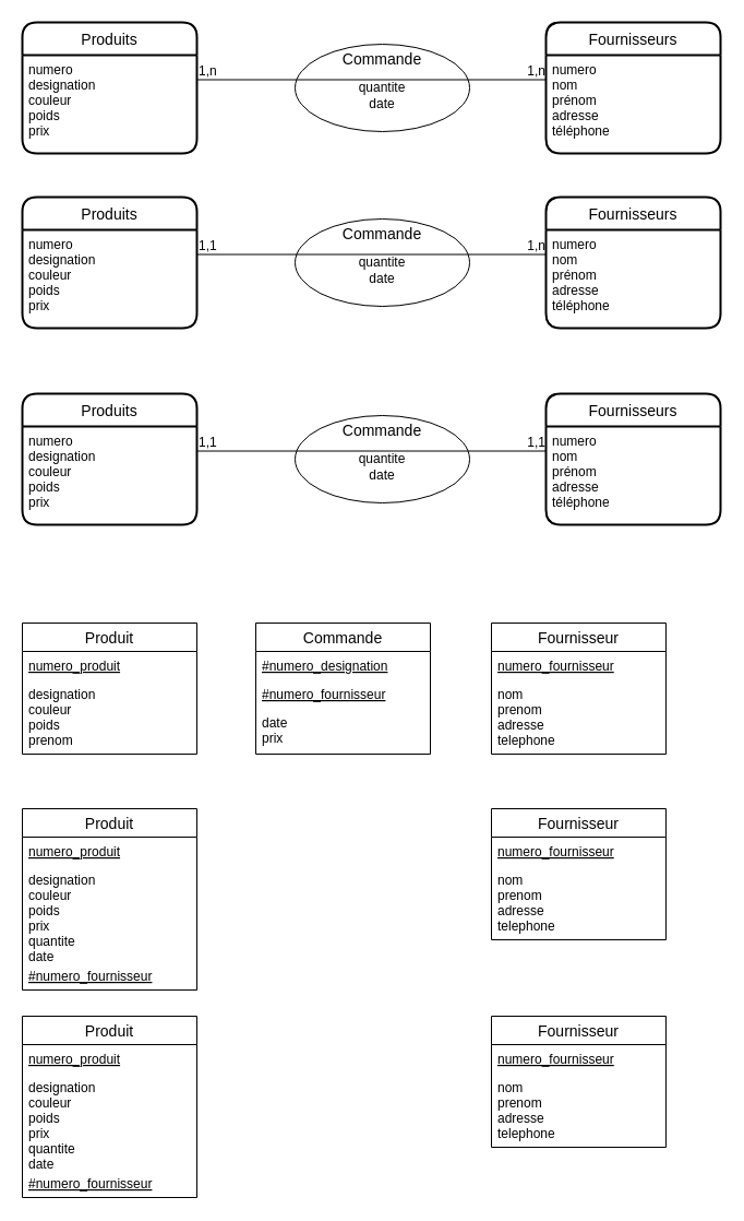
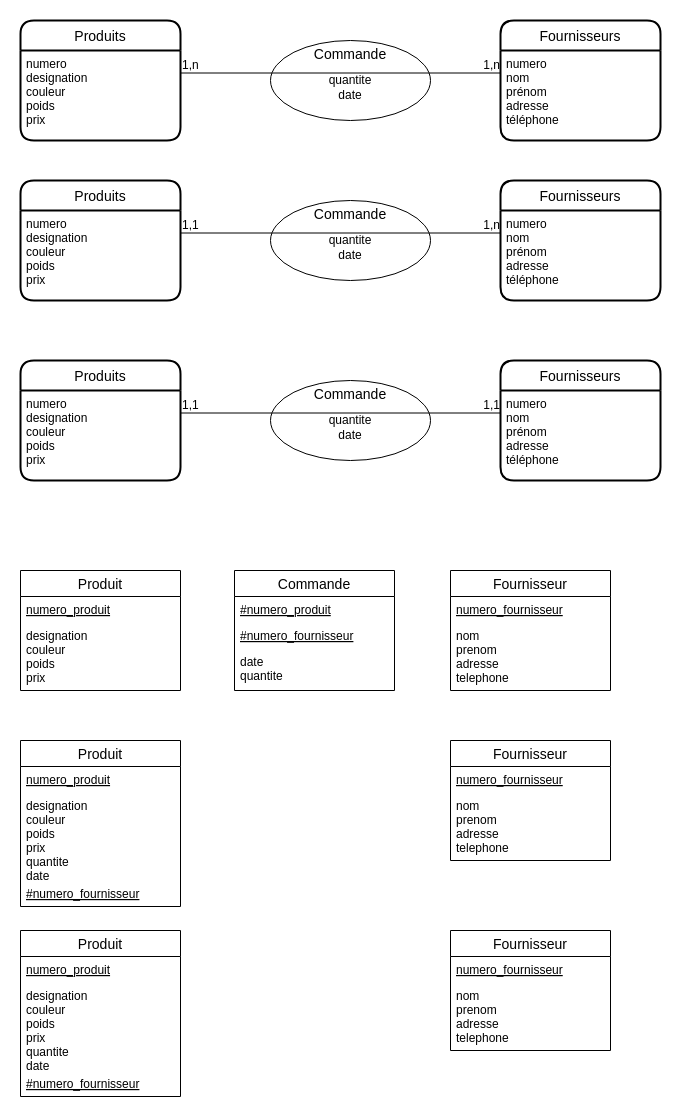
  <mxCell id="0" />
  <mxCell id="1" parent="0" />
  <mxCell id="2" value="Fournisseurs" style="swimlane;childLayout=stackLayout;horizontal=1;startSize=30;horizontalStack=0;rounded=1;fontSize=14;fontStyle=0;strokeWidth=2;resizeParent=0;resizeLast=1;shadow=0;dashed=0;align=center;" parent="1" vertex="1"><mxGeometry x="500" y="20" width="160" height="120" as="geometry" /></mxCell>
  <mxCell id="3" value="numero&#10;nom&#10;prénom&#10;adresse&#10;téléphone" style="align=left;strokeColor=none;fillColor=none;spacingLeft=4;fontSize=12;verticalAlign=top;resizable=0;rotatable=0;part=1;" parent="2" vertex="1"><mxGeometry y="30" width="160" height="90" as="geometry" /></mxCell>
  <mxCell id="4" value="Produits" style="swimlane;childLayout=stackLayout;horizontal=1;startSize=30;horizontalStack=0;rounded=1;fontSize=14;fontStyle=0;strokeWidth=2;resizeParent=0;resizeLast=1;shadow=0;dashed=0;align=center;" parent="1" vertex="1"><mxGeometry x="20" y="20" width="160" height="120" as="geometry" /></mxCell>
  <mxCell id="5" value="numero&#10;designation&#10;couleur&#10;poids&#10;prix" style="align=left;strokeColor=none;fillColor=none;spacingLeft=4;fontSize=12;verticalAlign=top;resizable=0;rotatable=0;part=1;" parent="4" vertex="1"><mxGeometry y="30" width="160" height="90" as="geometry" /></mxCell>
  <mxCell id="6" value="Produit" style="swimlane;fontStyle=0;childLayout=stackLayout;horizontal=1;startSize=26;horizontalStack=0;resizeParent=1;resizeParentMax=0;resizeLast=0;collapsible=1;marginBottom=0;align=center;fontSize=14;" parent="1" vertex="1"><mxGeometry x="20" y="570" width="160" height="120" as="geometry" /></mxCell>
  <mxCell id="7" value="numero_produit" style="text;strokeColor=none;fillColor=none;spacingLeft=4;spacingRight=4;overflow=hidden;rotatable=0;points=[[0,0.5],[1,0.5]];portConstraint=eastwest;fontSize=12;fontStyle=4" parent="6" vertex="1"><mxGeometry y="26" width="160" height="26" as="geometry" /></mxCell>
- <mxCell id="8" value="designation&#10;couleur&#10;poids&#10;prenom&#10;" style="text;strokeColor=none;fillColor=none;spacingLeft=4;spacingRight=4;overflow=hidden;rotatable=0;points=[[0,0.5],[1,0.5]];portConstraint=eastwest;fontSize=12;" parent="6" vertex="1"><mxGeometry y="52" width="160" height="68" as="geometry" /></mxCell>
+ <mxCell id="8" value="designation&#10;couleur&#10;poids&#10;prix&#10;" style="text;strokeColor=none;fillColor=none;spacingLeft=4;spacingRight=4;overflow=hidden;rotatable=0;points=[[0,0.5],[1,0.5]];portConstraint=eastwest;fontSize=12;" parent="6" vertex="1"><mxGeometry y="52" width="160" height="68" as="geometry" /></mxCell>
  <mxCell id="9" value="Commande" style="swimlane;fontStyle=0;childLayout=stackLayout;horizontal=1;startSize=26;horizontalStack=0;resizeParent=1;resizeParentMax=0;resizeLast=0;collapsible=1;marginBottom=0;align=center;fontSize=14;" parent="1" vertex="1"><mxGeometry x="234" y="570" width="160" height="120" as="geometry" /></mxCell>
- <mxCell id="10" value="#numero_designation" style="text;strokeColor=none;fillColor=none;spacingLeft=4;spacingRight=4;overflow=hidden;rotatable=0;points=[[0,0.5],[1,0.5]];portConstraint=eastwest;fontSize=12;fontStyle=4" parent="9" vertex="1"><mxGeometry y="26" width="160" height="26" as="geometry" /></mxCell>
+ <mxCell id="10" value="#numero_produit" style="text;strokeColor=none;fillColor=none;spacingLeft=4;spacingRight=4;overflow=hidden;rotatable=0;points=[[0,0.5],[1,0.5]];portConstraint=eastwest;fontSize=12;fontStyle=4" parent="9" vertex="1"><mxGeometry y="26" width="160" height="26" as="geometry" /></mxCell>
  <mxCell id="11" value="#numero_fournisseur" style="text;strokeColor=none;fillColor=none;spacingLeft=4;spacingRight=4;overflow=hidden;rotatable=0;points=[[0,0.5],[1,0.5]];portConstraint=eastwest;fontSize=12;fontStyle=4" parent="9" vertex="1"><mxGeometry y="52" width="160" height="26" as="geometry" /></mxCell>
- <mxCell id="12" value="date&#10;prix" style="text;strokeColor=none;fillColor=none;spacingLeft=4;spacingRight=4;overflow=hidden;rotatable=0;points=[[0,0.5],[1,0.5]];portConstraint=eastwest;fontSize=12;" parent="9" vertex="1"><mxGeometry y="78" width="160" height="42" as="geometry" /></mxCell>
+ <mxCell id="12" value="date&#10;quantite" style="text;strokeColor=none;fillColor=none;spacingLeft=4;spacingRight=4;overflow=hidden;rotatable=0;points=[[0,0.5],[1,0.5]];portConstraint=eastwest;fontSize=12;" parent="9" vertex="1"><mxGeometry y="78" width="160" height="42" as="geometry" /></mxCell>
  <mxCell id="13" value="Fournisseur" style="swimlane;fontStyle=0;childLayout=stackLayout;horizontal=1;startSize=26;horizontalStack=0;resizeParent=1;resizeParentMax=0;resizeLast=0;collapsible=1;marginBottom=0;align=center;fontSize=14;" parent="1" vertex="1"><mxGeometry x="450" y="570" width="160" height="120" as="geometry" /></mxCell>
  <mxCell id="14" value="numero_fournisseur" style="text;strokeColor=none;fillColor=none;spacingLeft=4;spacingRight=4;overflow=hidden;rotatable=0;points=[[0,0.5],[1,0.5]];portConstraint=eastwest;fontSize=12;fontStyle=4" parent="13" vertex="1"><mxGeometry y="26" width="160" height="26" as="geometry" /></mxCell>
  <mxCell id="15" value="nom&#10;prenom&#10;adresse&#10;telephone" style="text;strokeColor=none;fillColor=none;spacingLeft=4;spacingRight=4;overflow=hidden;rotatable=0;points=[[0,0.5],[1,0.5]];portConstraint=eastwest;fontSize=12;" parent="13" vertex="1"><mxGeometry y="52" width="160" height="68" as="geometry" /></mxCell>
  <mxCell id="16" value="Fournisseurs" style="swimlane;childLayout=stackLayout;horizontal=1;startSize=30;horizontalStack=0;rounded=1;fontSize=14;fontStyle=0;strokeWidth=2;resizeParent=0;resizeLast=1;shadow=0;dashed=0;align=center;" parent="1" vertex="1"><mxGeometry x="500" y="180" width="160" height="120" as="geometry" /></mxCell>
  <mxCell id="17" value="numero&#10;nom&#10;prénom&#10;adresse&#10;téléphone" style="align=left;strokeColor=none;fillColor=none;spacingLeft=4;fontSize=12;verticalAlign=top;resizable=0;rotatable=0;part=1;" parent="16" vertex="1"><mxGeometry y="30" width="160" height="90" as="geometry" /></mxCell>
  <mxCell id="18" value="Produits" style="swimlane;childLayout=stackLayout;horizontal=1;startSize=30;horizontalStack=0;rounded=1;fontSize=14;fontStyle=0;strokeWidth=2;resizeParent=0;resizeLast=1;shadow=0;dashed=0;align=center;" parent="1" vertex="1"><mxGeometry x="20" y="180" width="160" height="120" as="geometry" /></mxCell>
  <mxCell id="19" value="numero&#10;designation&#10;couleur&#10;poids&#10;prix" style="align=left;strokeColor=none;fillColor=none;spacingLeft=4;fontSize=12;verticalAlign=top;resizable=0;rotatable=0;part=1;" parent="18" vertex="1"><mxGeometry y="30" width="160" height="90" as="geometry" /></mxCell>
  <mxCell id="20" value="Fournisseurs" style="swimlane;childLayout=stackLayout;horizontal=1;startSize=30;horizontalStack=0;rounded=1;fontSize=14;fontStyle=0;strokeWidth=2;resizeParent=0;resizeLast=1;shadow=0;dashed=0;align=center;" parent="1" vertex="1"><mxGeometry x="500" y="360" width="160" height="120" as="geometry" /></mxCell>
  <mxCell id="21" value="numero&#10;nom&#10;prénom&#10;adresse&#10;téléphone" style="align=left;strokeColor=none;fillColor=none;spacingLeft=4;fontSize=12;verticalAlign=top;resizable=0;rotatable=0;part=1;" parent="20" vertex="1"><mxGeometry y="30" width="160" height="90" as="geometry" /></mxCell>
  <mxCell id="22" value="Produits" style="swimlane;childLayout=stackLayout;horizontal=1;startSize=30;horizontalStack=0;rounded=1;fontSize=14;fontStyle=0;strokeWidth=2;resizeParent=0;resizeLast=1;shadow=0;dashed=0;align=center;" parent="1" vertex="1"><mxGeometry x="20" y="360" width="160" height="120" as="geometry" /></mxCell>
  <mxCell id="23" value="numero&#10;designation&#10;couleur&#10;poids&#10;prix" style="align=left;strokeColor=none;fillColor=none;spacingLeft=4;fontSize=12;verticalAlign=top;resizable=0;rotatable=0;part=1;" parent="22" vertex="1"><mxGeometry y="30" width="160" height="90" as="geometry" /></mxCell>
  <mxCell id="24" value="Produit" style="swimlane;fontStyle=0;childLayout=stackLayout;horizontal=1;startSize=26;horizontalStack=0;resizeParent=1;resizeParentMax=0;resizeLast=0;collapsible=1;marginBottom=0;align=center;fontSize=14;" parent="1" vertex="1"><mxGeometry x="20" y="740" width="160" height="166" as="geometry" /></mxCell>
  <mxCell id="25" value="numero_produit" style="text;strokeColor=none;fillColor=none;spacingLeft=4;spacingRight=4;overflow=hidden;rotatable=0;points=[[0,0.5],[1,0.5]];portConstraint=eastwest;fontSize=12;fontStyle=4" parent="24" vertex="1"><mxGeometry y="26" width="160" height="26" as="geometry" /></mxCell>
  <mxCell id="26" value="designation&#10;couleur&#10;poids&#10;prix&#10;quantite&#10;date" style="text;strokeColor=none;fillColor=none;spacingLeft=4;spacingRight=4;overflow=hidden;rotatable=0;points=[[0,0.5],[1,0.5]];portConstraint=eastwest;fontSize=12;" parent="24" vertex="1"><mxGeometry y="52" width="160" height="88" as="geometry" /></mxCell>
  <mxCell id="27" value="#numero_fournisseur" style="text;strokeColor=none;fillColor=none;spacingLeft=4;spacingRight=4;overflow=hidden;rotatable=0;points=[[0,0.5],[1,0.5]];portConstraint=eastwest;fontSize=12;fontStyle=4" parent="24" vertex="1"><mxGeometry y="140" width="160" height="26" as="geometry" /></mxCell>
  <mxCell id="28" value="Fournisseur" style="swimlane;fontStyle=0;childLayout=stackLayout;horizontal=1;startSize=26;horizontalStack=0;resizeParent=1;resizeParentMax=0;resizeLast=0;collapsible=1;marginBottom=0;align=center;fontSize=14;" parent="1" vertex="1"><mxGeometry x="450" y="740" width="160" height="120" as="geometry" /></mxCell>
  <mxCell id="29" value="numero_fournisseur" style="text;strokeColor=none;fillColor=none;spacingLeft=4;spacingRight=4;overflow=hidden;rotatable=0;points=[[0,0.5],[1,0.5]];portConstraint=eastwest;fontSize=12;fontStyle=4" parent="28" vertex="1"><mxGeometry y="26" width="160" height="26" as="geometry" /></mxCell>
  <mxCell id="30" value="nom&#10;prenom&#10;adresse&#10;telephone" style="text;strokeColor=none;fillColor=none;spacingLeft=4;spacingRight=4;overflow=hidden;rotatable=0;points=[[0,0.5],[1,0.5]];portConstraint=eastwest;fontSize=12;" parent="28" vertex="1"><mxGeometry y="52" width="160" height="68" as="geometry" /></mxCell>
  <mxCell id="31" value="Produit" style="swimlane;fontStyle=0;childLayout=stackLayout;horizontal=1;startSize=26;horizontalStack=0;resizeParent=1;resizeParentMax=0;resizeLast=0;collapsible=1;marginBottom=0;align=center;fontSize=14;" parent="1" vertex="1"><mxGeometry x="20" y="930" width="160" height="166" as="geometry" /></mxCell>
  <mxCell id="32" value="numero_produit" style="text;strokeColor=none;fillColor=none;spacingLeft=4;spacingRight=4;overflow=hidden;rotatable=0;points=[[0,0.5],[1,0.5]];portConstraint=eastwest;fontSize=12;fontStyle=4" parent="31" vertex="1"><mxGeometry y="26" width="160" height="26" as="geometry" /></mxCell>
  <mxCell id="33" value="designation&#10;couleur&#10;poids&#10;prix&#10;quantite&#10;date" style="text;strokeColor=none;fillColor=none;spacingLeft=4;spacingRight=4;overflow=hidden;rotatable=0;points=[[0,0.5],[1,0.5]];portConstraint=eastwest;fontSize=12;" parent="31" vertex="1"><mxGeometry y="52" width="160" height="88" as="geometry" /></mxCell>
  <mxCell id="34" value="#numero_fournisseur" style="text;strokeColor=none;fillColor=none;spacingLeft=4;spacingRight=4;overflow=hidden;rotatable=0;points=[[0,0.5],[1,0.5]];portConstraint=eastwest;fontSize=12;fontStyle=4" parent="31" vertex="1"><mxGeometry y="140" width="160" height="26" as="geometry" /></mxCell>
  <mxCell id="35" value="Fournisseur" style="swimlane;fontStyle=0;childLayout=stackLayout;horizontal=1;startSize=26;horizontalStack=0;resizeParent=1;resizeParentMax=0;resizeLast=0;collapsible=1;marginBottom=0;align=center;fontSize=14;" parent="1" vertex="1"><mxGeometry x="450" y="930" width="160" height="120" as="geometry" /></mxCell>
  <mxCell id="36" value="numero_fournisseur" style="text;strokeColor=none;fillColor=none;spacingLeft=4;spacingRight=4;overflow=hidden;rotatable=0;points=[[0,0.5],[1,0.5]];portConstraint=eastwest;fontSize=12;fontStyle=4" parent="35" vertex="1"><mxGeometry y="26" width="160" height="26" as="geometry" /></mxCell>
  <mxCell id="37" value="nom&#10;prenom&#10;adresse&#10;telephone" style="text;strokeColor=none;fillColor=none;spacingLeft=4;spacingRight=4;overflow=hidden;rotatable=0;points=[[0,0.5],[1,0.5]];portConstraint=eastwest;fontSize=12;" parent="35" vertex="1"><mxGeometry y="52" width="160" height="68" as="geometry" /></mxCell>
  <mxCell id="38" value="&lt;br&gt;quantite&lt;br&gt;date" style="ellipse;whiteSpace=wrap;html=1;align=center;" parent="1" vertex="1"><mxGeometry x="270" y="40" width="160" height="80" as="geometry" /></mxCell>
  <mxCell id="39" value="" style="endArrow=none;html=1;rounded=0;entryX=0;entryY=0.25;entryDx=0;entryDy=0;exitX=1;exitY=0.25;exitDx=0;exitDy=0;" parent="1" source="5" target="3" edge="1"><mxGeometry relative="1" as="geometry"><mxPoint x="270" y="90" as="sourcePoint" /><mxPoint x="430" y="90" as="targetPoint" /></mxGeometry></mxCell>
  <mxCell id="40" value="1,n" style="resizable=0;html=1;align=left;verticalAlign=bottom;" parent="39" connectable="0" vertex="1"><mxGeometry x="-1" relative="1" as="geometry" /></mxCell>
  <mxCell id="41" value="1,n" style="resizable=0;html=1;align=right;verticalAlign=bottom;" parent="39" connectable="0" vertex="1"><mxGeometry x="1" relative="1" as="geometry" /></mxCell>
  <mxCell id="42" value="Commande" style="text;align=center;verticalAlign=middle;spacingLeft=4;spacingRight=4;rotatable=0;points=[[0,0.5],[1,0.5]];portConstraint=eastwest;fontSize=14;" parent="1" vertex="1"><mxGeometry x="310" y="40" width="80" height="26" as="geometry" /></mxCell>
  <mxCell id="43" value="&lt;br&gt;quantite&lt;br&gt;date" style="ellipse;whiteSpace=wrap;html=1;align=center;" parent="1" vertex="1"><mxGeometry x="270" y="200" width="160" height="80" as="geometry" /></mxCell>
  <mxCell id="44" value="" style="endArrow=none;html=1;rounded=0;entryX=0;entryY=0.25;entryDx=0;entryDy=0;exitX=1;exitY=0.25;exitDx=0;exitDy=0;" parent="1" source="19" target="17" edge="1"><mxGeometry relative="1" as="geometry"><mxPoint x="270" y="250" as="sourcePoint" /><mxPoint x="430" y="250" as="targetPoint" /></mxGeometry></mxCell>
  <mxCell id="45" value="1,1" style="resizable=0;html=1;align=left;verticalAlign=bottom;" parent="44" connectable="0" vertex="1"><mxGeometry x="-1" relative="1" as="geometry" /></mxCell>
  <mxCell id="46" value="1,n" style="resizable=0;html=1;align=right;verticalAlign=bottom;" parent="44" connectable="0" vertex="1"><mxGeometry x="1" relative="1" as="geometry" /></mxCell>
  <mxCell id="47" value="Commande" style="text;align=center;verticalAlign=middle;spacingLeft=4;spacingRight=4;rotatable=0;points=[[0,0.5],[1,0.5]];portConstraint=eastwest;fontSize=14;" parent="1" vertex="1"><mxGeometry x="310" y="200" width="80" height="26" as="geometry" /></mxCell>
  <mxCell id="48" value="&lt;br&gt;quantite&lt;br&gt;date" style="ellipse;whiteSpace=wrap;html=1;align=center;" parent="1" vertex="1"><mxGeometry x="270" y="380" width="160" height="80" as="geometry" /></mxCell>
  <mxCell id="49" value="" style="endArrow=none;html=1;rounded=0;entryX=0;entryY=0.25;entryDx=0;entryDy=0;exitX=1;exitY=0.25;exitDx=0;exitDy=0;" parent="1" source="23" target="21" edge="1"><mxGeometry relative="1" as="geometry"><mxPoint x="270" y="430" as="sourcePoint" /><mxPoint x="430" y="430" as="targetPoint" /></mxGeometry></mxCell>
  <mxCell id="50" value="1,1" style="resizable=0;html=1;align=left;verticalAlign=bottom;" parent="49" connectable="0" vertex="1"><mxGeometry x="-1" relative="1" as="geometry" /></mxCell>
  <mxCell id="51" value="1,1" style="resizable=0;html=1;align=right;verticalAlign=bottom;" parent="49" connectable="0" vertex="1"><mxGeometry x="1" relative="1" as="geometry" /></mxCell>
  <mxCell id="52" value="Commande" style="text;align=center;verticalAlign=middle;spacingLeft=4;spacingRight=4;rotatable=0;points=[[0,0.5],[1,0.5]];portConstraint=eastwest;fontSize=14;" parent="1" vertex="1"><mxGeometry x="310" y="380" width="80" height="26" as="geometry" /></mxCell>
